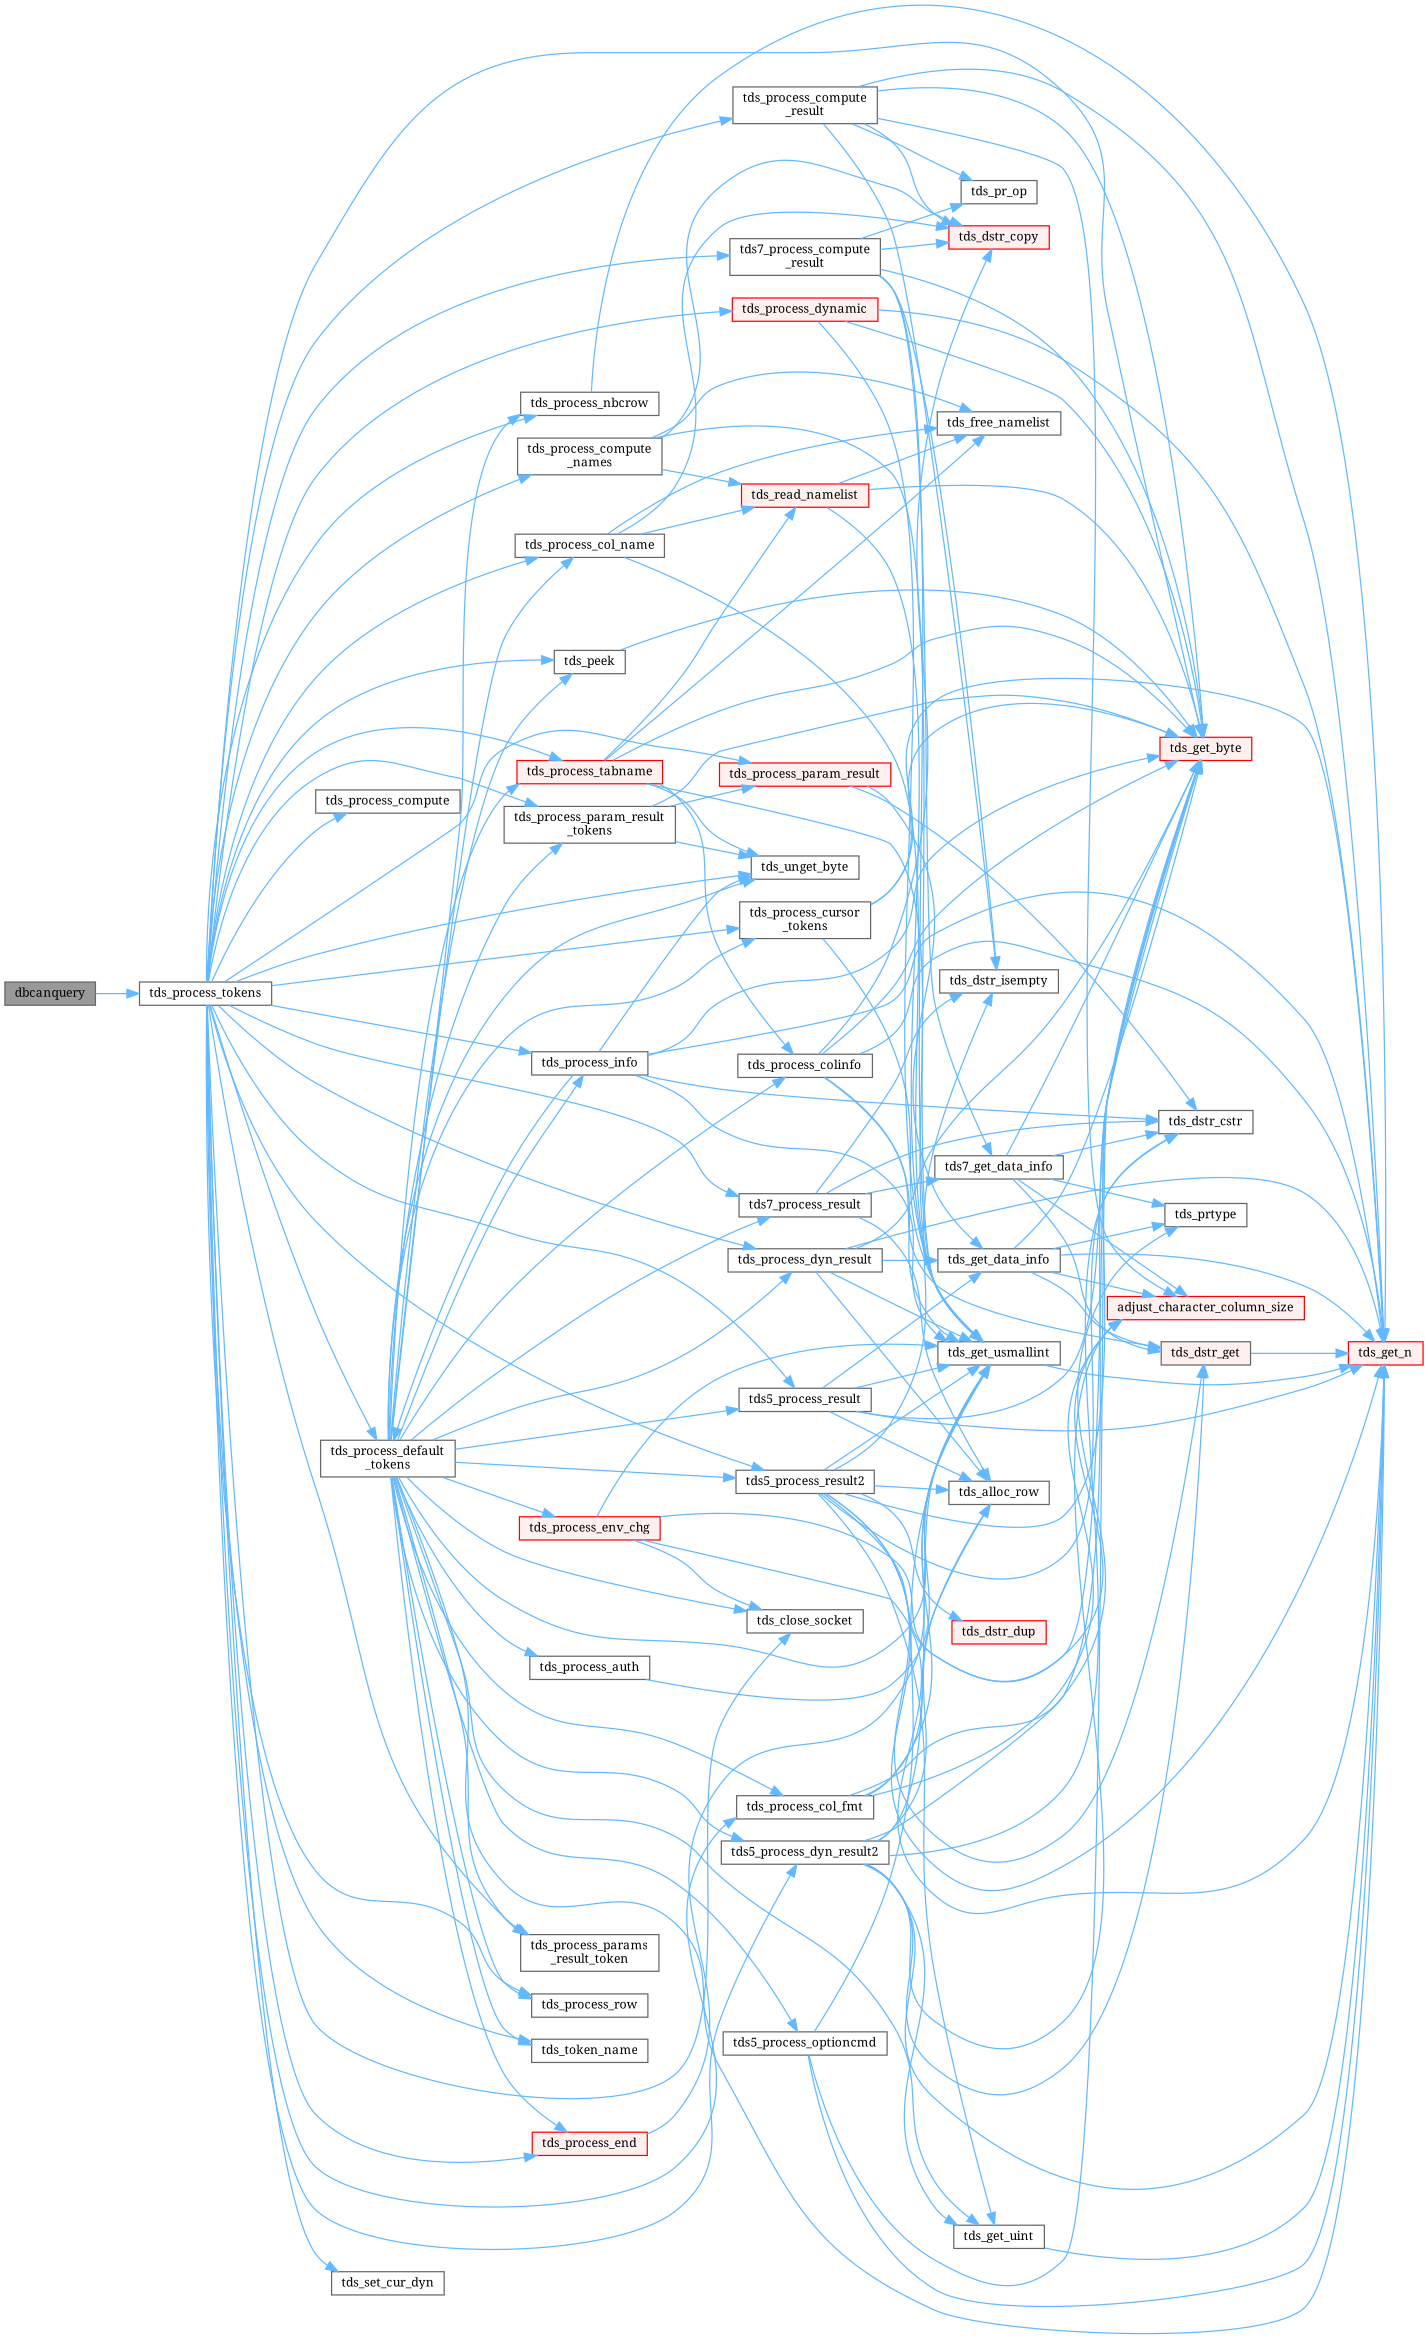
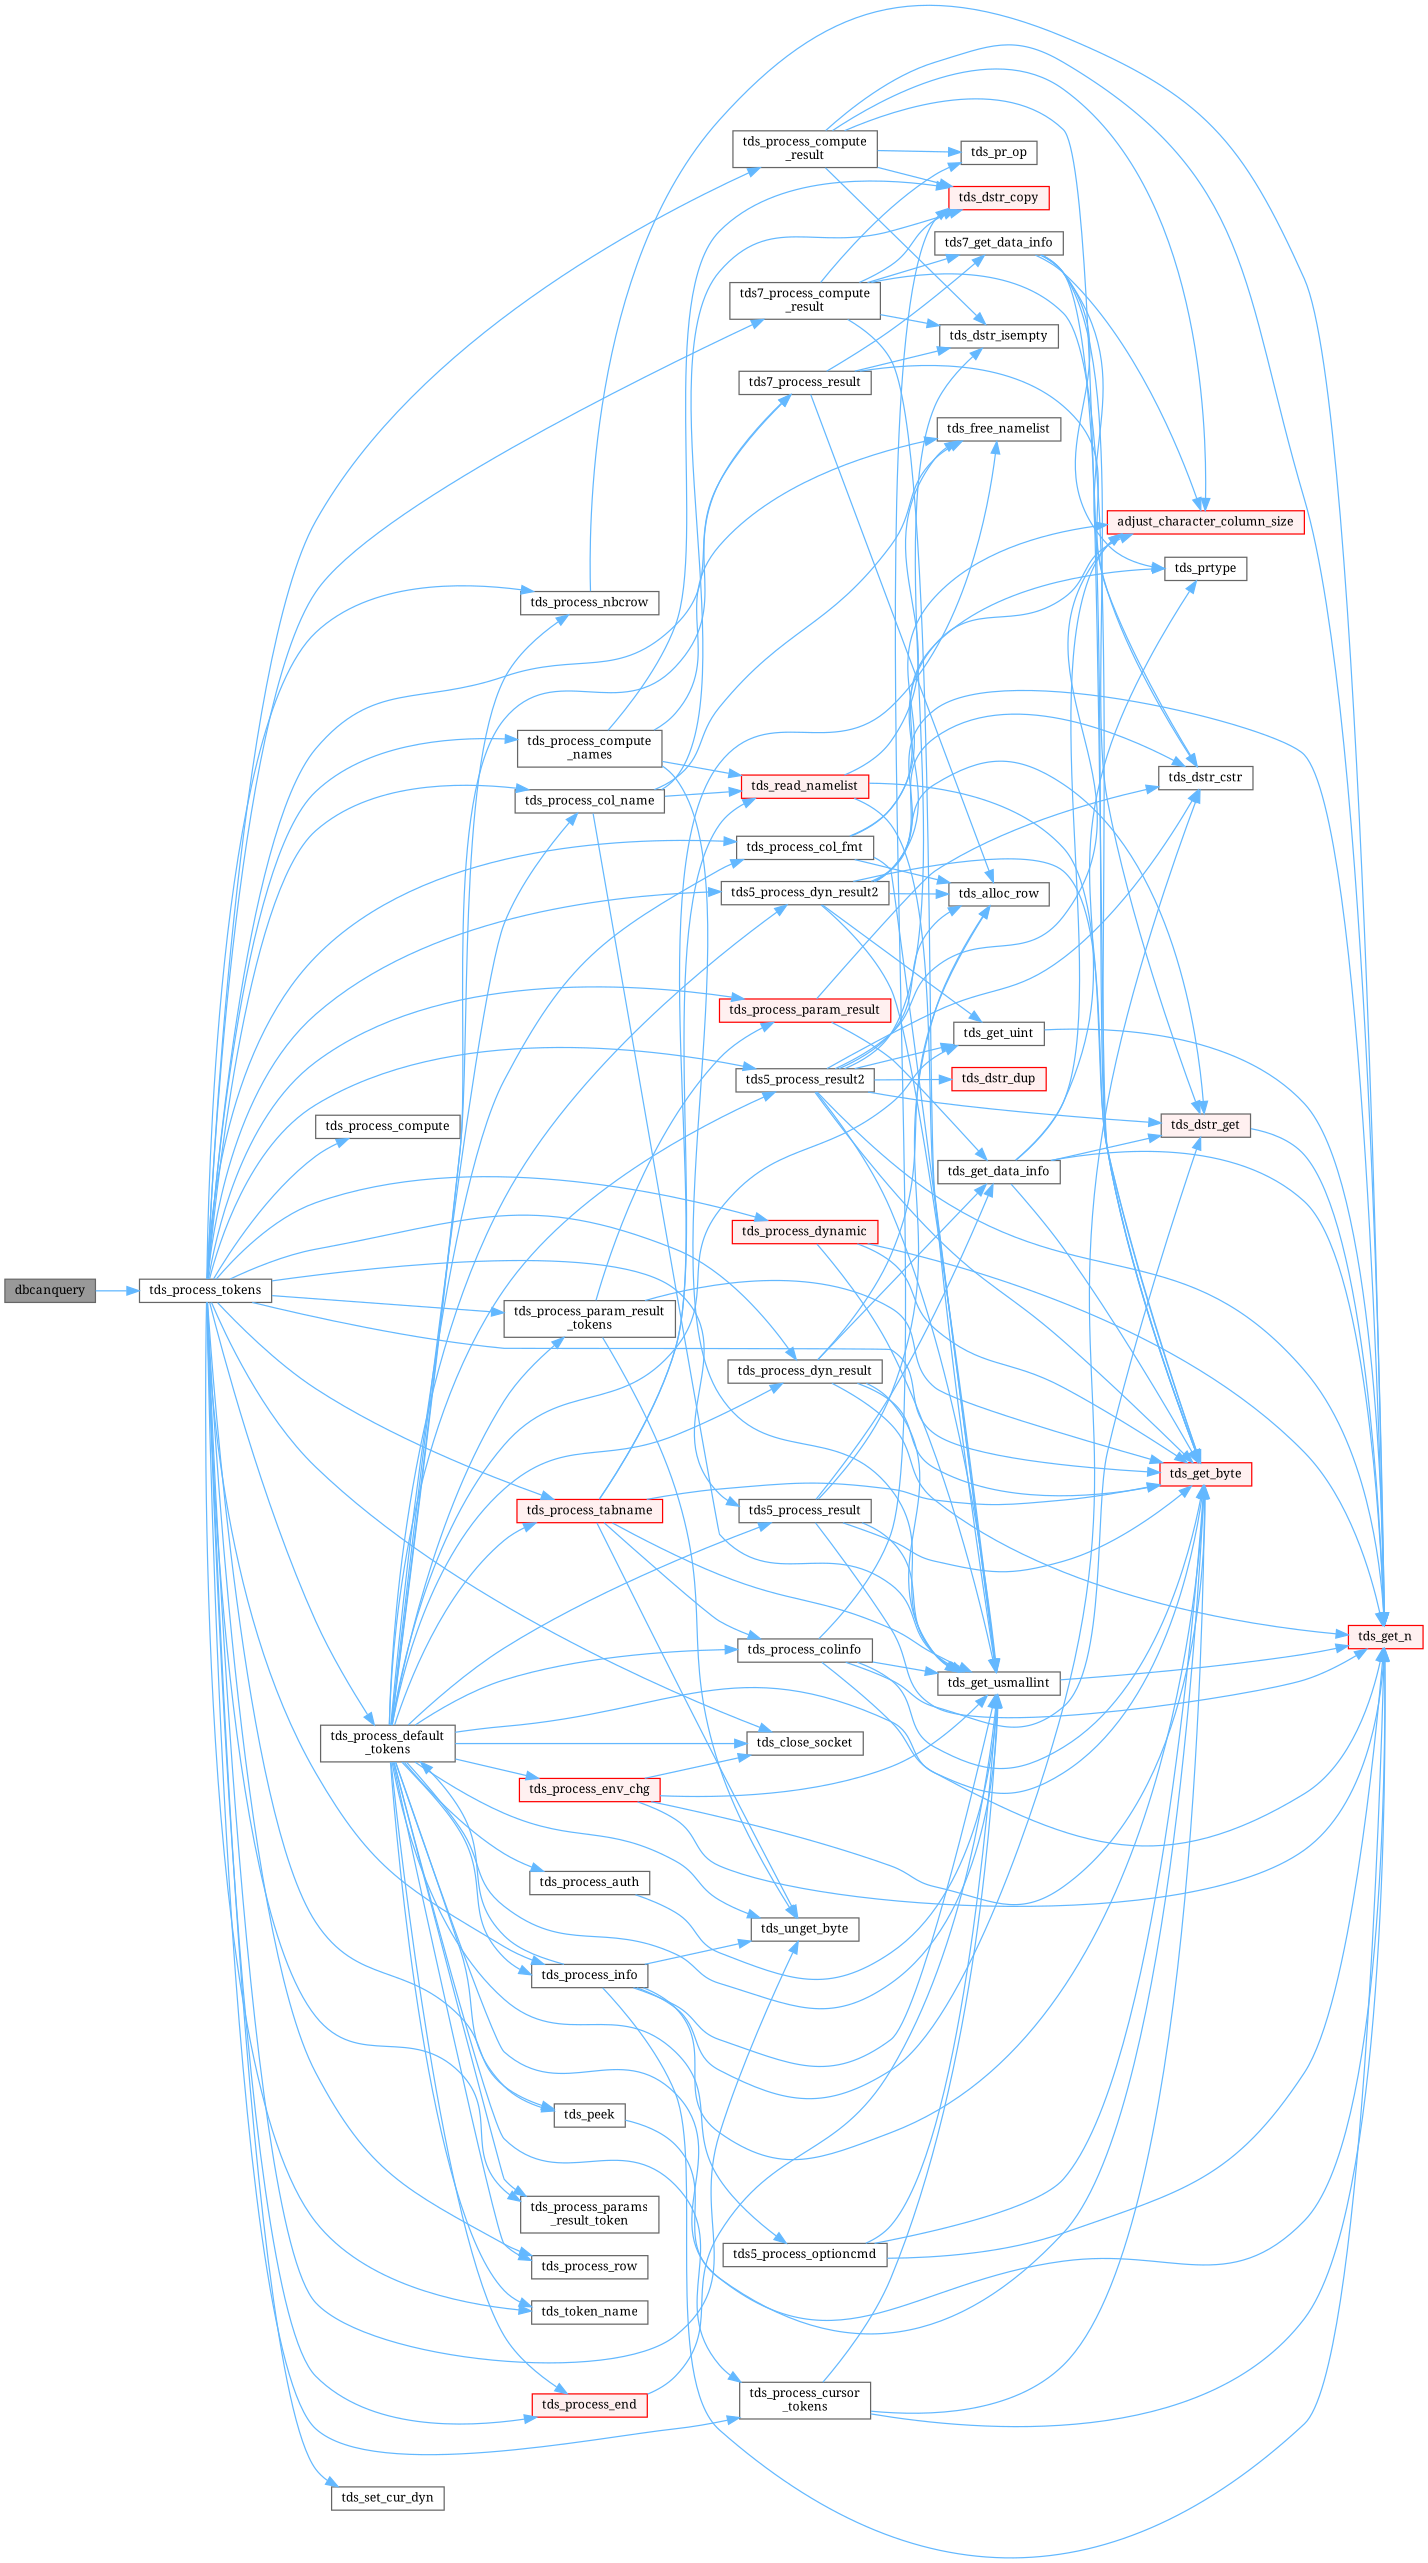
  digraph {
    fontname="Noto Serif"
    rankdir=LR
    node [color=grey40 fillcolor=white fontname="Noto Serif" fontsize=10 shape=box style=filled]
    edge [color=steelblue1 fontname="Noto Serif" fontsize=10 labelfontname=Helvetica labelfontsize=10 style=solid]
    n1 [color=gray40 fillcolor=grey60 fontcolor=black height=0.2 label=dbcanquery width=0.4]
    n2 [height=0.2 label=tds_process_tokens width=0.4]
    n3 [height=0.2 label=tds5_process_dyn_result2 width=0.4]
    n4 [color=red fillcolor="#FFF0F0" height=0.2 label=tds_get_byte width=0.4]
    n5 [height=0.2 label=tds5_process_result width=0.4]
    n6 [height=0.2 label=tds5_process_result2 width=0.4]
    n7 [height=0.2 label="tds7_process_compute\l_result" width=0.4]
    n8 [height=0.2 label=tds7_process_result width=0.4]
    n9 [height=0.2 label=tds_close_socket width=0.4]
    n10 [height=0.2 label=tds_peek width=0.4]
    n11 [height=0.2 label=tds_process_col_fmt width=0.4]
    n12 [height=0.2 label=tds_process_col_name width=0.4]
    n13 [height=0.2 label=tds_process_compute width=0.4]
    n14 [height=0.2 label="tds_process_compute\l_names" width=0.4]
    n15 [height=0.2 label="tds_process_compute\l_result" width=0.4]
    n16 [height=0.2 label="tds_process_cursor\l_tokens" width=0.4]
    n17 [height=0.2 label="tds_process_default\l_tokens" width=0.4]
    n18 [height=0.2 label=tds_process_dyn_result width=0.4]
    n19 [color=red fillcolor="#FFF0F0" height=0.2 label=tds_process_end width=0.4]
    n20 [height=0.2 label=tds_process_info width=0.4]
    n21 [height=0.2 label=tds_unget_byte width=0.4]
    n22 [height=0.2 label=tds_process_nbcrow width=0.4]
    n23 [height=0.2 label="tds_process_param_result\l_tokens" width=0.4]
    n24 [color=red fillcolor="#FFF0F0" height=0.2 label=tds_process_param_result width=0.4]
    n25 [height=0.2 label="tds_process_params\l_result_token" width=0.4]
    n26 [height=0.2 label=tds_process_row width=0.4]
    n27 [color=red fillcolor="#FFF0F0" height=0.2 label=tds_process_tabname width=0.4]
    n28 [height=0.2 label=tds_token_name width=0.4]
    n29 [color=red fillcolor="#FFF0F0" height=0.2 label=tds_process_dynamic width=0.4]
    n30 [height=0.2 label=tds_set_cur_dyn width=0.4]
    n31 [color=red fillcolor="#FFF0F0" height=0.2 label=adjust_character_column_size width=0.4]
    n32 [height=0.2 label=tds_alloc_row width=0.4]
    n33 [height=0.2 label=tds_dstr_cstr width=0.4]
    n34 [fillcolor="#FFF0F0" height=0.2 label=tds_dstr_get width=0.4]
    n35 [color=red fillcolor="#FFF0F0" height=0.2 label=tds_get_n width=0.4]
    n36 [height=0.2 label=tds_get_uint width=0.4]
    n37 [height=0.2 label=tds_get_usmallint width=0.4]
    n38 [height=0.2 label=tds_get_data_info width=0.4]
    n39 [color=red fillcolor="#FFF0F0" height=0.2 label=tds_dstr_dup width=0.4]
    n40 [height=0.2 label=tds_dstr_isempty width=0.4]
    n41 [height=0.2 label=tds7_get_data_info width=0.4]
    n42 [color=red fillcolor="#FFF0F0" height=0.2 label=tds_dstr_copy width=0.4]
    n43 [height=0.2 label=tds_pr_op width=0.4]
    n44 [height=0.2 label=tds_prtype width=0.4]
    n45 [height=0.2 label=tds_free_namelist width=0.4]
    n46 [color=red fillcolor="#FFF0F0" height=0.2 label=tds_read_namelist width=0.4]
    n47 [height=0.2 label=tds5_process_optioncmd width=0.4]
    n48 [height=0.2 label=tds_process_auth width=0.4]
    n49 [height=0.2 label=tds_process_colinfo width=0.4]
    n50 [color=red fillcolor="#FFF0F0" height=0.2 label=tds_process_env_chg width=0.4]
    n1 -> n2
    n2 -> n3
    n2 -> n4
    n2 -> n5
    n2 -> n6
    n2 -> n7
    n2 -> n8
    n2 -> n9
    n2 -> n10
    n2 -> n11
    n2 -> n12
    n2 -> n13
    n2 -> n14
    n2 -> n15
    n2 -> n16
    n2 -> n17
    n2 -> n18
    n2 -> n19
    n2 -> n20
    n2 -> n21
    n2 -> n22
    n2 -> n23
    n2 -> n24
    n2 -> n25
    n2 -> n26
    n2 -> n27
    n2 -> n28
    n2 -> n29
    n2 -> n30
    n3 -> n4
    n3 -> n31
    n3 -> n32
    n3 -> n33
    n3 -> n34
    n3 -> n35
    n3 -> n36
    n3 -> n37
    n5 -> n4
    n5 -> n32
    n5 -> n35
    n5 -> n37
    n5 -> n38
    n6 -> n4
    n6 -> n31
    n6 -> n32
    n6 -> n33
    n6 -> n34
    n6 -> n35
    n6 -> n36
    n6 -> n37
    n6 -> n39
    n6 -> n40
    n7 -> n4
    n7 -> n37
    n7 -> n40
    n7 -> n41
    n7 -> n42
    n7 -> n43
    n8 -> n32
    n8 -> n33
    n8 -> n40
    n8 -> n41
    n10 -> n4
    n11 -> n31
    n11 -> n32
    n11 -> n37
    n11 -> n44
    n12 -> n37
    n12 -> n42
    n12 -> n45
    n12 -> n46
    n14 -> n37
    n14 -> n42
    n14 -> n45
    n14 -> n46
    n15 -> n4
    n15 -> n31
    n15 -> n35
    n15 -> n40
    n15 -> n42
    n15 -> n43
    n16 -> n4
    n16 -> n35
    n16 -> n37
    n17 -> n3
+   n17 -> n4
    n17 -> n5
    n17 -> n6
    n17 -> n8
    n17 -> n9
    n17 -> n10
    n17 -> n11
    n17 -> n12
    n17 -> n16
    n17 -> n18
    n17 -> n19
    n17 -> n20
    n17 -> n21
    n17 -> n22
    n17 -> n23
    n17 -> n25
    n17 -> n26
    n17 -> n27
    n17 -> n28
    n17 -> n35
    n17 -> n36
    n17 -> n37
    n17 -> n47
    n17 -> n48
    n17 -> n49
    n17 -> n50
    n18 -> n4
    n18 -> n32
    n18 -> n35
    n18 -> n37
    n18 -> n38
    n19 -> n37
    n20 -> n4
    n20 -> n17
    n20 -> n21
    n20 -> n33
    n20 -> n35
    n20 -> n37
    n22 -> n35
    n23 -> n4
    n23 -> n21
    n23 -> n24
    n24 -> n33
    n24 -> n38
    n27 -> n4
    n27 -> n21
    n27 -> n37
    n27 -> n45
    n27 -> n46
    n27 -> n49
    n29 -> n4
    n29 -> n35
    n29 -> n37
    n34 -> n35
    n36 -> n35
    n37 -> n35
    n38 -> n4
    n38 -> n31
    n38 -> n34
    n38 -> n35
    n38 -> n44
    n41 -> n4
    n41 -> n31
    n41 -> n33
    n41 -> n34
    n41 -> n44
    n46 -> n4
    n46 -> n37
    n46 -> n45
    n47 -> n4
    n47 -> n35
    n47 -> n37
    n48 -> n37
    n49 -> n4
    n49 -> n34
    n49 -> n35
    n49 -> n37
    n49 -> n42
    n50 -> n4
    n50 -> n9
    n50 -> n35
    n50 -> n37
  }
